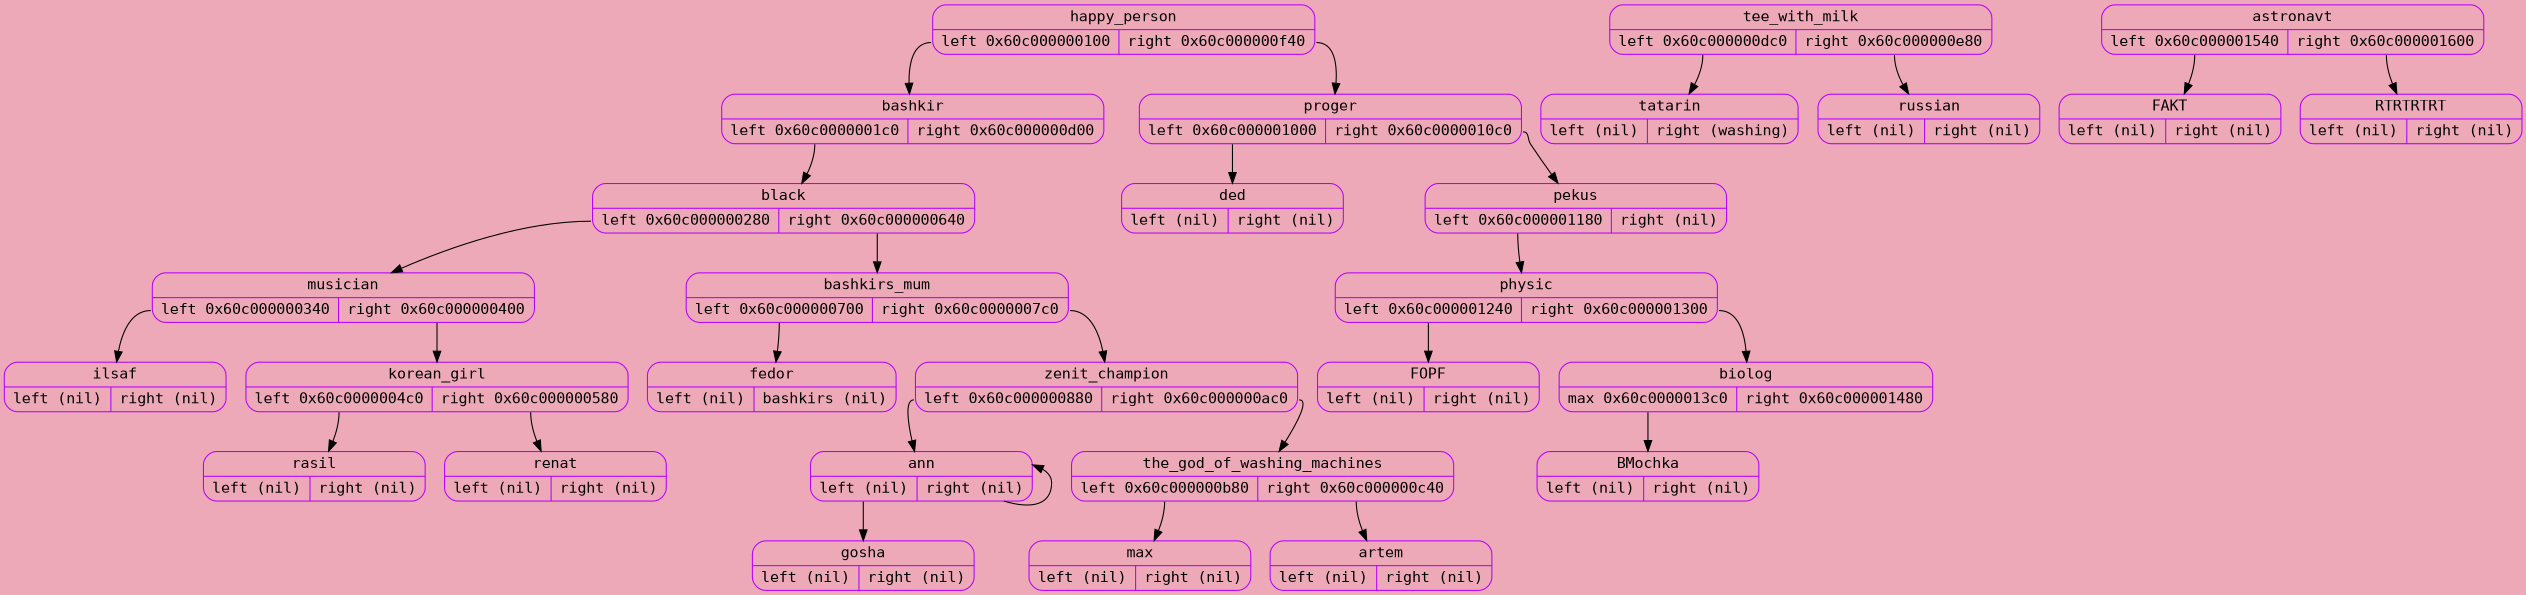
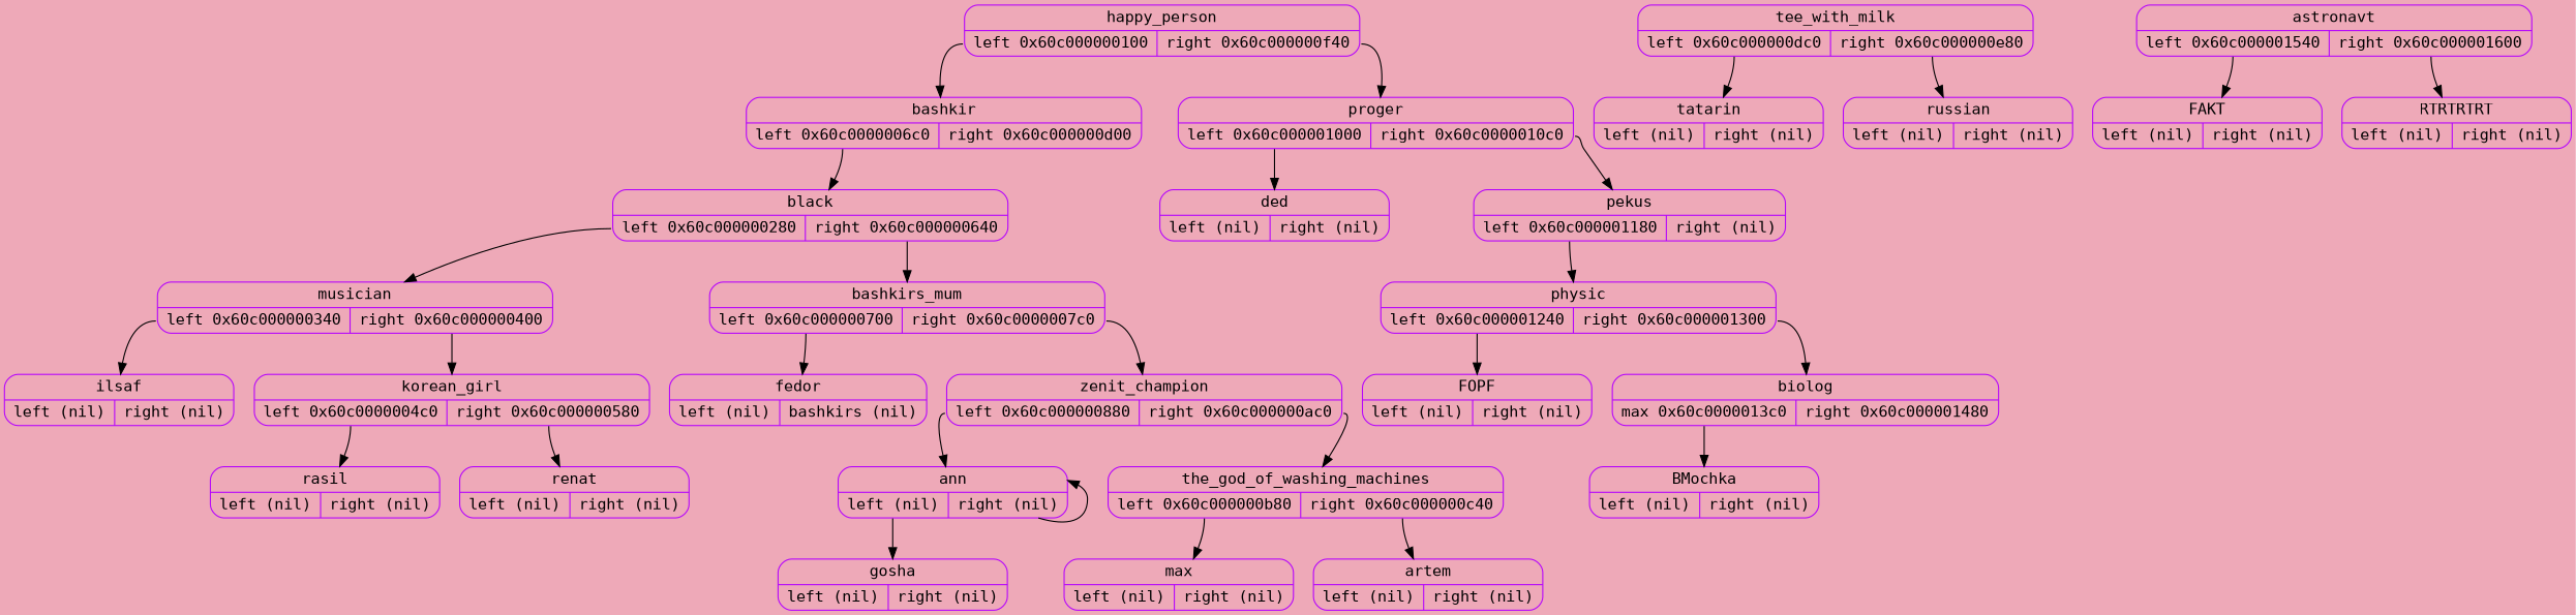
  digraph {
    bgcolor=pink2
    fontname="DejaVu Sans Mono"
    rankdir=TB
    node [color="#b503fc" fontname="DejaVu Sans Mono" fontsize=14 shape=Mrecord]
    edge [color=black fontname="DejaVu Sans Mono" fontsize=12 splines=ortho style=filled tailport=f0]
    n1 [label="{ happy_person | { <f0> left 0x60c000000100 | <f1> right 0x60c000000f40}}"]
-   n2 [label="{ bashkir | { <f0> left 0x60c0000001c0 | <f1> right 0x60c000000d00}}"]
+   n2 [label="{ bashkir | { <f0> left 0x60c0000006c0 | <f1> right 0x60c000000d00}}"]
    n3 [label="{ proger | { <f0> left 0x60c000001000 | <f1> right 0x60c0000010c0}}"]
    n4 [label="{ black | { <f0> left 0x60c000000280 | <f1> right 0x60c000000640}}"]
    n5 [label="{  ded | { <f0> left (nil) | <f1> right (nil)}}"]
    n6 [label="{ pekus | { <f0> left 0x60c000001180 | <f1> right (nil)}}"]
    n7 [label="{ musician | { <f0> left 0x60c000000340 | <f1> right 0x60c000000400}}"]
    n8 [label="{ bashkirs_mum | { <f0> left 0x60c000000700 | <f1> right 0x60c0000007c0}}"]
    n9 [label="{ tee_with_milk | { <f0> left 0x60c000000dc0 | <f1> right 0x60c000000e80}}"]
-   n10 [label="{ tatarin | { <f0> left (nil) | <f1> right (washing)}}"]
+   n10 [label="{ tatarin | { <f0> left (nil) | <f1> right (nil)}}"]
    n11 [label="{ russian | { <f0> left (nil) | <f1> right (nil)}}"]
    n12 [label="{ ilsaf | { <f0> left (nil) | <f1> right (nil)}}"]
    n13 [label="{ korean_girl | { <f0> left 0x60c0000004c0 | <f1> right 0x60c000000580}}"]
    n14 [label="{ fedor | { <f0> left (nil) | <f1> bashkirs (nil)}}"]
    n15 [label="{ zenit_champion | { <f0> left 0x60c000000880 | <f1> right 0x60c000000ac0}}"]
    n16 [label="{ rasil | { <f0> left (nil) | <f1> right (nil)}}"]
    n17 [label="{ renat | { <f0> left (nil) | <f1> right (nil)}}"]
    n18 [label="{  ann | { <f0> left (nil) | <f1> right (nil)}}"]
    n19 [label="{ the_god_of_washing_machines | { <f0> left 0x60c000000b80 | <f1> right 0x60c000000c40}}"]
    n20 [label="{ gosha | { <f0> left (nil) | <f1> right (nil)}}"]
    n21 [label="{  max | { <f0> left (nil) | <f1> right (nil)}}"]
    n22 [label="{ artem | { <f0> left (nil) | <f1> right (nil)}}"]
    n23 [label="{ physic | { <f0> left 0x60c000001240 | <f1> right 0x60c000001300}}"]
    n24 [label="{ FOPF | { <f0> left (nil) | <f1> right (nil)}}"]
    n25 [label="{ biolog | { <f0> max 0x60c0000013c0 | <f1> right 0x60c000001480}}"]
    n26 [label="{ BMochka | { <f0> left (nil) | <f1> right (nil)}}"]
    n27 [label="{ astronavt | { <f0> left 0x60c000001540 | <f1> right 0x60c000001600}}"]
    n28 [label="{ FAKT | { <f0> left (nil) | <f1> right (nil)}}"]
    n29 [label="{ RTRTRTRT | { <f0> left (nil) | <f1> right (nil)}}"]
    n1 -> n2
    n1 -> n3 [tailport=f1]
    n2 -> n4
    n3 -> n5
    n3 -> n6 [tailport=f1]
    n4 -> n7
    n4 -> n8 [tailport=f1]
    n6 -> n23
    n7 -> n12
    n7 -> n13 [tailport=f1]
    n8 -> n14
    n8 -> n15 [tailport=f1]
    n9 -> n10
    n9 -> n11 [tailport=f1]
    n13 -> n16
    n13 -> n17 [tailport=f1]
    n15 -> n18
    n15 -> n19 [tailport=f1]
    n18 -> n18 [tailport=f1]
    n18 -> n20
    n19 -> n21
    n19 -> n22 [tailport=f1]
    n23 -> n24
    n23 -> n25 [tailport=f1]
    n25 -> n26
    n27 -> n28
    n27 -> n29 [tailport=f1]
  }
